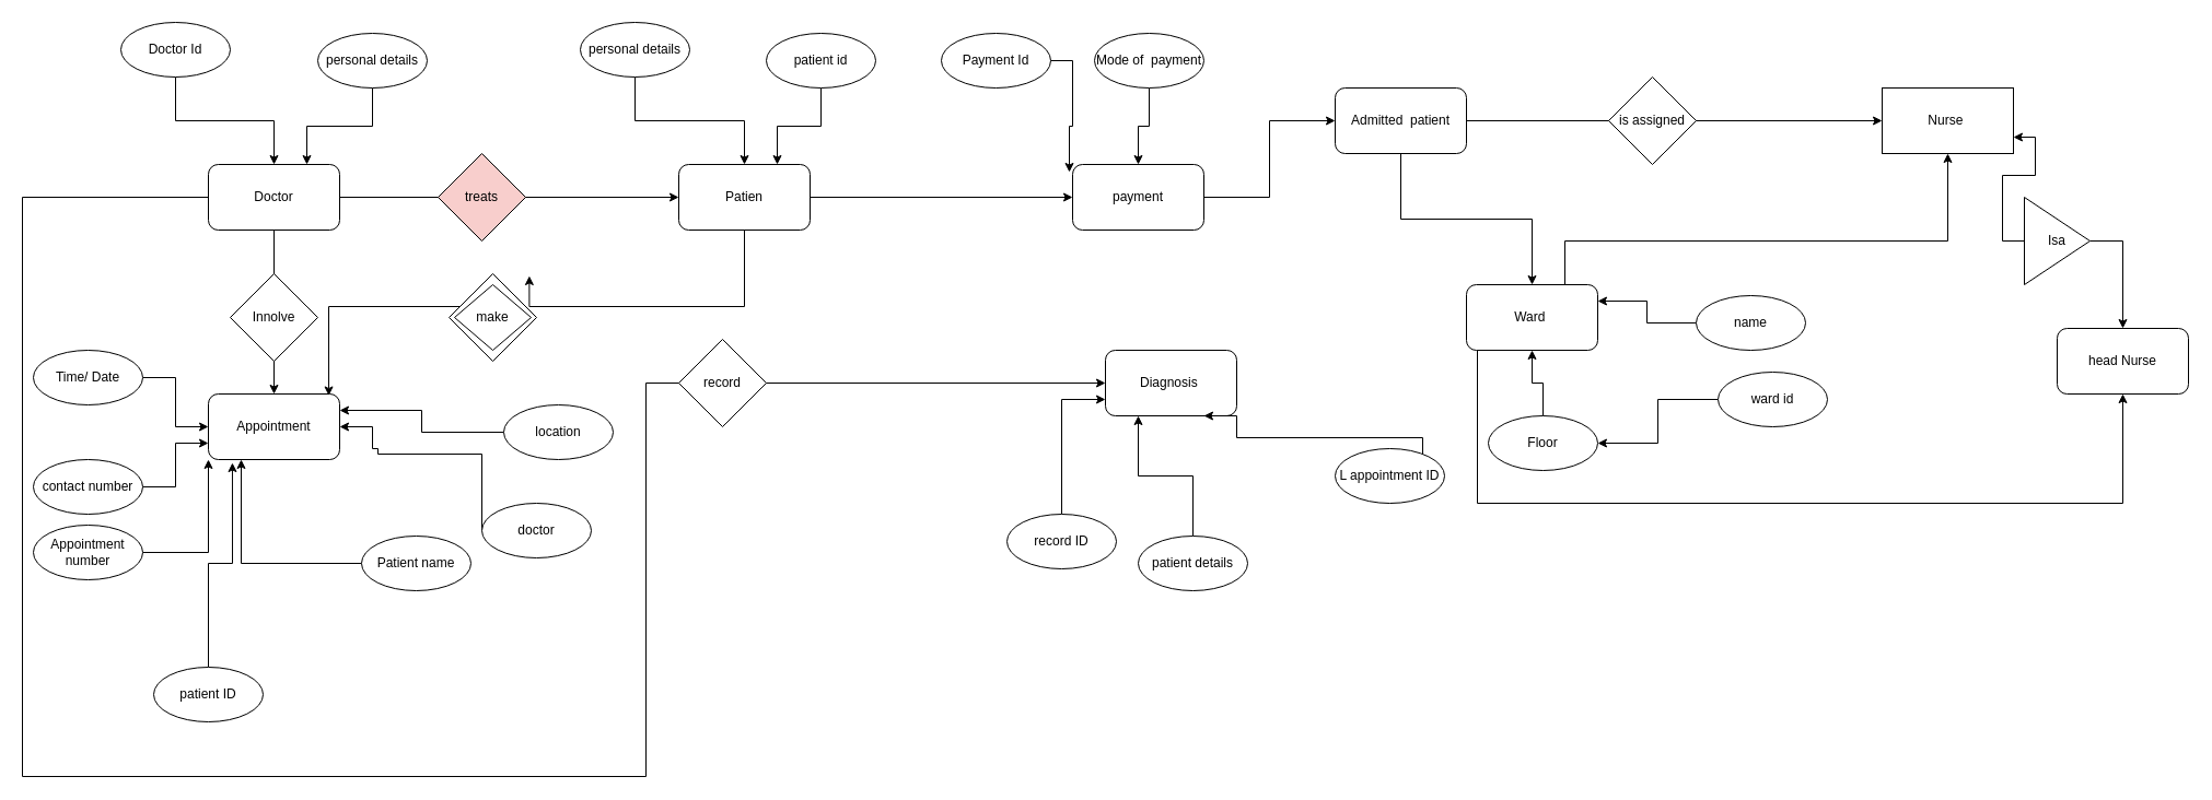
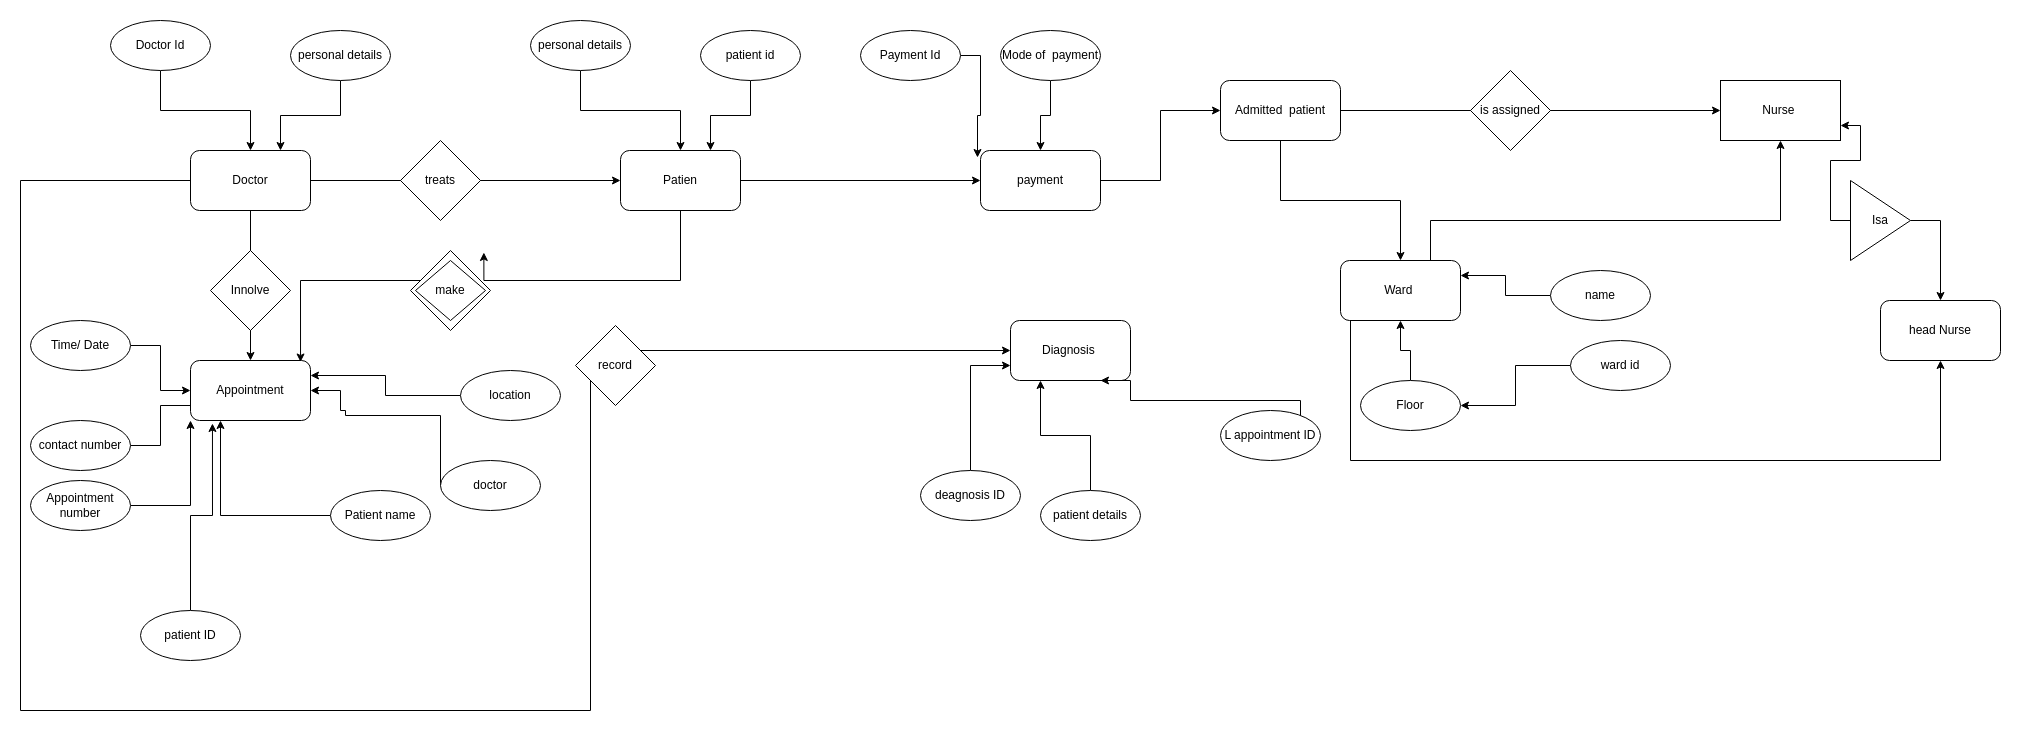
  <mxCell id="0" />
  <mxCell id="1" parent="0" />
  <mxCell id="2" style="edgeStyle=orthogonalEdgeStyle;rounded=0;orthogonalLoop=1;jettySize=auto;html=1;entryX=0;entryY=0.5;entryDx=0;entryDy=0;" edge="1" parent="1" source="5" target="14"><mxGeometry relative="1" as="geometry"><mxPoint x="610" y="170" as="targetPoint" /></mxGeometry></mxCell>
  <mxCell id="3" style="edgeStyle=orthogonalEdgeStyle;rounded=0;orthogonalLoop=1;jettySize=auto;html=1;entryX=0.5;entryY=0;entryDx=0;entryDy=0;" edge="1" parent="1" source="5" target="19"><mxGeometry relative="1" as="geometry" /></mxCell>
  <mxCell id="4" style="edgeStyle=orthogonalEdgeStyle;rounded=0;orthogonalLoop=1;jettySize=auto;html=1;entryX=0;entryY=0.5;entryDx=0;entryDy=0;exitX=0;exitY=0.5;exitDx=0;exitDy=0;" edge="1" parent="1" source="5" target="32"><mxGeometry relative="1" as="geometry"><mxPoint x="170" y="180" as="sourcePoint" /><Array as="points"><mxPoint x="20" y="180" /><mxPoint x="20" y="710" /><mxPoint x="590" y="710" /><mxPoint x="590" y="350" /></Array></mxGeometry></mxCell>
  <mxCell id="5" value="Doctor&lt;br&gt;" style="rounded=1;whiteSpace=wrap;html=1;" vertex="1" parent="1"><mxGeometry x="190" y="150" width="120" height="60" as="geometry" /></mxCell>
  <mxCell id="6" style="edgeStyle=orthogonalEdgeStyle;rounded=0;orthogonalLoop=1;jettySize=auto;html=1;" edge="1" parent="1" source="7" target="5"><mxGeometry relative="1" as="geometry" /></mxCell>
  <mxCell id="7" value="Doctor Id" style="ellipse;whiteSpace=wrap;html=1;" vertex="1" parent="1"><mxGeometry x="110" y="20" width="100" height="50" as="geometry" /></mxCell>
  <mxCell id="8" style="edgeStyle=orthogonalEdgeStyle;rounded=0;orthogonalLoop=1;jettySize=auto;html=1;entryX=0.75;entryY=0;entryDx=0;entryDy=0;" edge="1" parent="1" source="9" target="5"><mxGeometry relative="1" as="geometry" /></mxCell>
  <mxCell id="9" value="personal details" style="ellipse;whiteSpace=wrap;html=1;" vertex="1" parent="1"><mxGeometry x="290" y="30" width="100" height="50" as="geometry" /></mxCell>
  <mxCell id="10" style="edgeStyle=orthogonalEdgeStyle;rounded=0;orthogonalLoop=1;jettySize=auto;html=1;entryX=0.25;entryY=1;entryDx=0;entryDy=0;" edge="1" parent="1" source="11" target="19"><mxGeometry relative="1" as="geometry" /></mxCell>
  <mxCell id="11" value="Patient name" style="ellipse;whiteSpace=wrap;html=1;" vertex="1" parent="1"><mxGeometry x="330" y="490" width="100" height="50" as="geometry" /></mxCell>
  <mxCell id="12" style="edgeStyle=orthogonalEdgeStyle;rounded=0;orthogonalLoop=1;jettySize=auto;html=1;" edge="1" parent="1" source="14" target="51"><mxGeometry relative="1" as="geometry" /></mxCell>
  <mxCell id="13" style="edgeStyle=orthogonalEdgeStyle;rounded=0;orthogonalLoop=1;jettySize=auto;html=1;entryX=0.917;entryY=0.025;entryDx=0;entryDy=0;entryPerimeter=0;" edge="1" parent="1" source="67" target="19"><mxGeometry relative="1" as="geometry"><Array as="points"><mxPoint x="300" y="280" /></Array></mxGeometry></mxCell>
  <mxCell id="14" value="Patien" style="rounded=1;whiteSpace=wrap;html=1;" vertex="1" parent="1"><mxGeometry x="620" y="150" width="120" height="60" as="geometry" /></mxCell>
  <mxCell id="15" style="edgeStyle=orthogonalEdgeStyle;rounded=0;orthogonalLoop=1;jettySize=auto;html=1;entryX=0.75;entryY=0;entryDx=0;entryDy=0;" edge="1" parent="1" source="16" target="14"><mxGeometry relative="1" as="geometry" /></mxCell>
  <mxCell id="16" value="patient id" style="ellipse;whiteSpace=wrap;html=1;" vertex="1" parent="1"><mxGeometry x="700" y="30" width="100" height="50" as="geometry" /></mxCell>
  <mxCell id="17" style="edgeStyle=orthogonalEdgeStyle;rounded=0;orthogonalLoop=1;jettySize=auto;html=1;entryX=0.5;entryY=0;entryDx=0;entryDy=0;" edge="1" parent="1" source="18" target="14"><mxGeometry relative="1" as="geometry" /></mxCell>
  <mxCell id="18" value="personal details" style="ellipse;whiteSpace=wrap;html=1;" vertex="1" parent="1"><mxGeometry x="530" y="20" width="100" height="50" as="geometry" /></mxCell>
  <mxCell id="19" value="Appointment" style="rounded=1;whiteSpace=wrap;html=1;" vertex="1" parent="1"><mxGeometry x="190" y="360" width="120" height="60" as="geometry" /></mxCell>
  <mxCell id="20" style="edgeStyle=orthogonalEdgeStyle;rounded=0;orthogonalLoop=1;jettySize=auto;html=1;entryX=0.183;entryY=1.05;entryDx=0;entryDy=0;entryPerimeter=0;" edge="1" parent="1" source="21" target="19"><mxGeometry relative="1" as="geometry" /></mxCell>
  <mxCell id="21" value="patient ID" style="ellipse;whiteSpace=wrap;html=1;" vertex="1" parent="1"><mxGeometry x="140" y="610" width="100" height="50" as="geometry" /></mxCell>
  <mxCell id="22" style="edgeStyle=orthogonalEdgeStyle;rounded=0;orthogonalLoop=1;jettySize=auto;html=1;entryX=1;entryY=0.5;entryDx=0;entryDy=0;" edge="1" parent="1" source="23" target="19"><mxGeometry relative="1" as="geometry"><mxPoint x="610" y="410" as="targetPoint" /><Array as="points"><mxPoint x="440" y="415" /><mxPoint x="345" y="415" /><mxPoint x="345" y="410" /><mxPoint x="340" y="410" /><mxPoint x="340" y="390" /></Array></mxGeometry></mxCell>
  <mxCell id="23" value="doctor" style="ellipse;whiteSpace=wrap;html=1;" vertex="1" parent="1"><mxGeometry x="440" y="460" width="100" height="50" as="geometry" /></mxCell>
  <mxCell id="24" style="edgeStyle=orthogonalEdgeStyle;rounded=0;orthogonalLoop=1;jettySize=auto;html=1;entryX=0;entryY=1;entryDx=0;entryDy=0;" edge="1" parent="1" source="25" target="19"><mxGeometry relative="1" as="geometry" /></mxCell>
  <mxCell id="25" value="Appointment number" style="ellipse;whiteSpace=wrap;html=1;" vertex="1" parent="1"><mxGeometry x="30" y="480" width="100" height="50" as="geometry" /></mxCell>
  <mxCell id="26" style="edgeStyle=orthogonalEdgeStyle;rounded=0;orthogonalLoop=1;jettySize=auto;html=1;entryX=1;entryY=0.25;entryDx=0;entryDy=0;" edge="1" parent="1" source="27" target="19"><mxGeometry relative="1" as="geometry" /></mxCell>
  <mxCell id="27" value="location" style="ellipse;whiteSpace=wrap;html=1;" vertex="1" parent="1"><mxGeometry x="460" y="370" width="100" height="50" as="geometry" /></mxCell>
  <mxCell id="28" style="edgeStyle=orthogonalEdgeStyle;rounded=0;orthogonalLoop=1;jettySize=auto;html=1;entryX=0;entryY=0.5;entryDx=0;entryDy=0;" edge="1" parent="1" source="29" target="19"><mxGeometry relative="1" as="geometry" /></mxCell>
  <mxCell id="29" value="Time/ Date" style="ellipse;whiteSpace=wrap;html=1;" vertex="1" parent="1"><mxGeometry x="30" y="320" width="100" height="50" as="geometry" /></mxCell>
- <mxCell id="30" style="edgeStyle=orthogonalEdgeStyle;rounded=0;orthogonalLoop=1;jettySize=auto;html=1;entryX=0;entryY=0.75;entryDx=0;entryDy=0;" edge="1" parent="1" source="31" target="19"><mxGeometry relative="1" as="geometry" /></mxCell>
+ <mxCell id="30" style="edgeStyle=orthogonalEdgeStyle;rounded=0;orthogonalLoop=1;jettySize=auto;html=1;entryX=0;entryY=0.75;entryDx=0;entryDy=0;endArrow=none;" edge="1" parent="1" source="31" target="19"><mxGeometry relative="1" as="geometry" /></mxCell>
  <mxCell id="31" value="contact number" style="ellipse;whiteSpace=wrap;html=1;" vertex="1" parent="1"><mxGeometry x="30" y="420" width="100" height="50" as="geometry" /></mxCell>
  <mxCell id="32" value="Diagnosis&amp;nbsp;" style="rounded=1;whiteSpace=wrap;html=1;" vertex="1" parent="1"><mxGeometry x="1010" y="320" width="120" height="60" as="geometry" /></mxCell>
  <mxCell id="33" style="edgeStyle=orthogonalEdgeStyle;rounded=0;orthogonalLoop=1;jettySize=auto;html=1;" edge="1" parent="1" source="35" target="38"><mxGeometry relative="1" as="geometry" /></mxCell>
  <mxCell id="34" style="edgeStyle=orthogonalEdgeStyle;rounded=0;orthogonalLoop=1;jettySize=auto;html=1;" edge="1" parent="1" source="35" target="39"><mxGeometry relative="1" as="geometry" /></mxCell>
  <mxCell id="35" value="Admitted&amp;nbsp; patient" style="rounded=1;whiteSpace=wrap;html=1;" vertex="1" parent="1"><mxGeometry x="1220" y="80" width="120" height="60" as="geometry" /></mxCell>
  <mxCell id="36" style="edgeStyle=orthogonalEdgeStyle;rounded=0;orthogonalLoop=1;jettySize=auto;html=1;" edge="1" parent="1" source="38" target="39"><mxGeometry relative="1" as="geometry"><Array as="points"><mxPoint x="1430" y="220" /><mxPoint x="1780" y="220" /></Array></mxGeometry></mxCell>
  <mxCell id="37" style="edgeStyle=orthogonalEdgeStyle;rounded=0;orthogonalLoop=1;jettySize=auto;html=1;entryX=0.5;entryY=1;entryDx=0;entryDy=0;" edge="1" parent="1" source="38" target="65"><mxGeometry relative="1" as="geometry"><Array as="points"><mxPoint x="1350" y="460" /><mxPoint x="1940" y="460" /></Array></mxGeometry></mxCell>
  <mxCell id="38" value="Ward&amp;nbsp;" style="rounded=1;whiteSpace=wrap;html=1;" vertex="1" parent="1"><mxGeometry x="1340" y="260" width="120" height="60" as="geometry" /></mxCell>
  <mxCell id="39" value="Nurse&amp;nbsp;" style="whiteSpace=wrap;html=1;rounded=0;" vertex="1" parent="1"><mxGeometry x="1720" y="80" width="120" height="60" as="geometry" /></mxCell>
  <mxCell id="40" style="edgeStyle=orthogonalEdgeStyle;rounded=0;orthogonalLoop=1;jettySize=auto;html=1;entryX=-0.025;entryY=0.117;entryDx=0;entryDy=0;entryPerimeter=0;" edge="1" parent="1" source="41" target="51"><mxGeometry relative="1" as="geometry" /></mxCell>
  <mxCell id="41" value="Payment Id" style="ellipse;whiteSpace=wrap;html=1;" vertex="1" parent="1"><mxGeometry x="860" y="30" width="100" height="50" as="geometry" /></mxCell>
  <mxCell id="42" style="edgeStyle=orthogonalEdgeStyle;rounded=0;orthogonalLoop=1;jettySize=auto;html=1;entryX=0.25;entryY=1;entryDx=0;entryDy=0;" edge="1" parent="1" source="43" target="32"><mxGeometry relative="1" as="geometry" /></mxCell>
  <mxCell id="43" value="patient details" style="ellipse;whiteSpace=wrap;html=1;" vertex="1" parent="1"><mxGeometry x="1040" y="490" width="100" height="50" as="geometry" /></mxCell>
  <mxCell id="44" style="edgeStyle=orthogonalEdgeStyle;rounded=0;orthogonalLoop=1;jettySize=auto;html=1;entryX=0.75;entryY=1;entryDx=0;entryDy=0;" edge="1" parent="1" source="45" target="32"><mxGeometry relative="1" as="geometry"><mxPoint x="1160" y="480" as="targetPoint" /><Array as="points"><mxPoint x="1300" y="400" /><mxPoint x="1130" y="400" /><mxPoint x="1130" y="380" /></Array></mxGeometry></mxCell>
  <mxCell id="45" value="L appointment ID" style="ellipse;whiteSpace=wrap;html=1;" vertex="1" parent="1"><mxGeometry x="1220" y="410" width="100" height="50" as="geometry" /></mxCell>
  <mxCell id="46" style="edgeStyle=orthogonalEdgeStyle;rounded=0;orthogonalLoop=1;jettySize=auto;html=1;entryX=0;entryY=0.75;entryDx=0;entryDy=0;" edge="1" parent="1" source="47" target="32"><mxGeometry relative="1" as="geometry" /></mxCell>
- <mxCell id="47" value="record ID" style="ellipse;whiteSpace=wrap;html=1;" vertex="1" parent="1"><mxGeometry x="920" y="470" width="100" height="50" as="geometry" /></mxCell>
+ <mxCell id="47" value="deagnosis ID" style="ellipse;whiteSpace=wrap;html=1;" vertex="1" parent="1"><mxGeometry x="920" y="470" width="100" height="50" as="geometry" /></mxCell>
  <mxCell id="48" style="edgeStyle=orthogonalEdgeStyle;rounded=0;orthogonalLoop=1;jettySize=auto;html=1;entryX=0.5;entryY=0;entryDx=0;entryDy=0;" edge="1" parent="1" source="49" target="51"><mxGeometry relative="1" as="geometry" /></mxCell>
  <mxCell id="49" value="Mode of&amp;nbsp; payment" style="ellipse;whiteSpace=wrap;html=1;" vertex="1" parent="1"><mxGeometry x="1000" y="30" width="100" height="50" as="geometry" /></mxCell>
  <mxCell id="50" style="edgeStyle=orthogonalEdgeStyle;rounded=0;orthogonalLoop=1;jettySize=auto;html=1;entryX=0;entryY=0.5;entryDx=0;entryDy=0;" edge="1" parent="1" source="51" target="35"><mxGeometry relative="1" as="geometry" /></mxCell>
  <mxCell id="51" value="payment" style="rounded=1;whiteSpace=wrap;html=1;" vertex="1" parent="1"><mxGeometry x="980" y="150" width="120" height="60" as="geometry" /></mxCell>
- <mxCell id="52" value="treats" style="rhombus;whiteSpace=wrap;html=1;fillColor=#f8cecc;" vertex="1" parent="1"><mxGeometry x="400" y="140" width="80" height="80" as="geometry" /></mxCell>
+ <mxCell id="52" value="treats" style="rhombus;whiteSpace=wrap;html=1;" vertex="1" parent="1"><mxGeometry x="400" y="140" width="80" height="80" as="geometry" /></mxCell>
  <mxCell id="53" value="Innolve" style="rhombus;whiteSpace=wrap;html=1;" vertex="1" parent="1"><mxGeometry x="210" y="250" width="80" height="80" as="geometry" /></mxCell>
- <mxCell id="54" value="record" style="rhombus;whiteSpace=wrap;html=1;" vertex="1" parent="1"><mxGeometry x="620" y="310" width="80" height="80" as="geometry" /></mxCell>
+ <mxCell id="54" value="record" style="rhombus;whiteSpace=wrap;html=1;" vertex="1" parent="1"><mxGeometry x="575" y="325" width="80" height="80" as="geometry" /></mxCell>
  <mxCell id="55" style="edgeStyle=orthogonalEdgeStyle;rounded=0;orthogonalLoop=1;jettySize=auto;html=1;entryX=1;entryY=0.25;entryDx=0;entryDy=0;" edge="1" parent="1" source="56" target="38"><mxGeometry relative="1" as="geometry" /></mxCell>
  <mxCell id="56" value="name" style="ellipse;whiteSpace=wrap;html=1;" vertex="1" parent="1"><mxGeometry x="1550" y="270" width="100" height="50" as="geometry" /></mxCell>
  <mxCell id="57" style="edgeStyle=orthogonalEdgeStyle;rounded=0;orthogonalLoop=1;jettySize=auto;html=1;" edge="1" parent="1" source="58" target="60"><mxGeometry relative="1" as="geometry" /></mxCell>
  <mxCell id="58" value="ward id" style="ellipse;whiteSpace=wrap;html=1;" vertex="1" parent="1"><mxGeometry x="1570" y="340" width="100" height="50" as="geometry" /></mxCell>
  <mxCell id="59" style="edgeStyle=orthogonalEdgeStyle;rounded=0;orthogonalLoop=1;jettySize=auto;html=1;" edge="1" parent="1" source="60" target="38"><mxGeometry relative="1" as="geometry" /></mxCell>
  <mxCell id="60" value="Floor" style="ellipse;whiteSpace=wrap;html=1;" vertex="1" parent="1"><mxGeometry x="1360" y="380" width="100" height="50" as="geometry" /></mxCell>
  <mxCell id="61" value="is assigned" style="rhombus;whiteSpace=wrap;html=1;" vertex="1" parent="1"><mxGeometry x="1470" y="70" width="80" height="80" as="geometry" /></mxCell>
  <mxCell id="62" style="edgeStyle=orthogonalEdgeStyle;rounded=0;orthogonalLoop=1;jettySize=auto;html=1;entryX=1;entryY=0.75;entryDx=0;entryDy=0;" edge="1" parent="1" source="64" target="39"><mxGeometry relative="1" as="geometry" /></mxCell>
  <mxCell id="63" style="edgeStyle=orthogonalEdgeStyle;rounded=0;orthogonalLoop=1;jettySize=auto;html=1;entryX=0.5;entryY=0;entryDx=0;entryDy=0;exitX=1;exitY=0.5;exitDx=0;exitDy=0;" edge="1" parent="1" source="64" target="65"><mxGeometry relative="1" as="geometry" /></mxCell>
  <mxCell id="64" value="Isa" style="triangle;whiteSpace=wrap;html=1;rotation=0;" vertex="1" parent="1"><mxGeometry x="1850" y="180" width="60" height="80" as="geometry" /></mxCell>
  <mxCell id="65" value="head Nurse" style="rounded=1;whiteSpace=wrap;html=1;" vertex="1" parent="1"><mxGeometry x="1880" y="300" width="120" height="60" as="geometry" /></mxCell>
  <mxCell id="66" value="" style="edgeStyle=orthogonalEdgeStyle;rounded=0;orthogonalLoop=1;jettySize=auto;html=1;entryX=0.917;entryY=0.025;entryDx=0;entryDy=0;entryPerimeter=0;" edge="1" parent="1" source="14" target="67"><mxGeometry relative="1" as="geometry"><mxPoint x="680" y="210" as="sourcePoint" /><mxPoint x="300" y="362" as="targetPoint" /><Array as="points"><mxPoint x="680" y="280" /></Array></mxGeometry></mxCell>
  <mxCell id="67" value="" style="rhombus;whiteSpace=wrap;html=1;" vertex="1" parent="1"><mxGeometry x="410" y="250" width="80" height="80" as="geometry" /></mxCell>
  <mxCell id="68" value="make" style="rhombus;whiteSpace=wrap;html=1;" vertex="1" parent="1"><mxGeometry x="415" y="260" width="70" height="60" as="geometry" /></mxCell>
